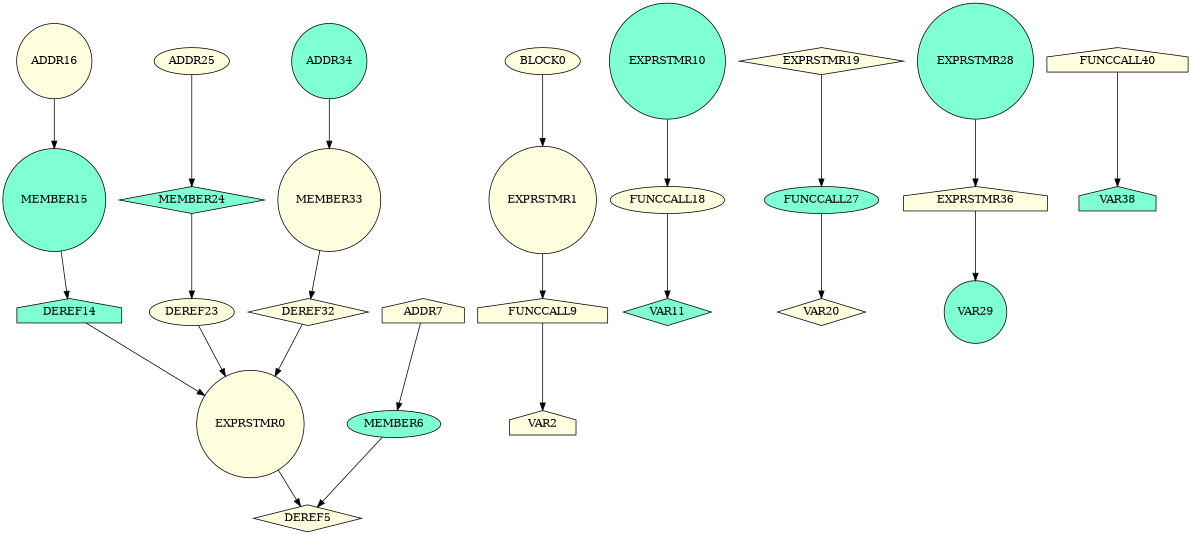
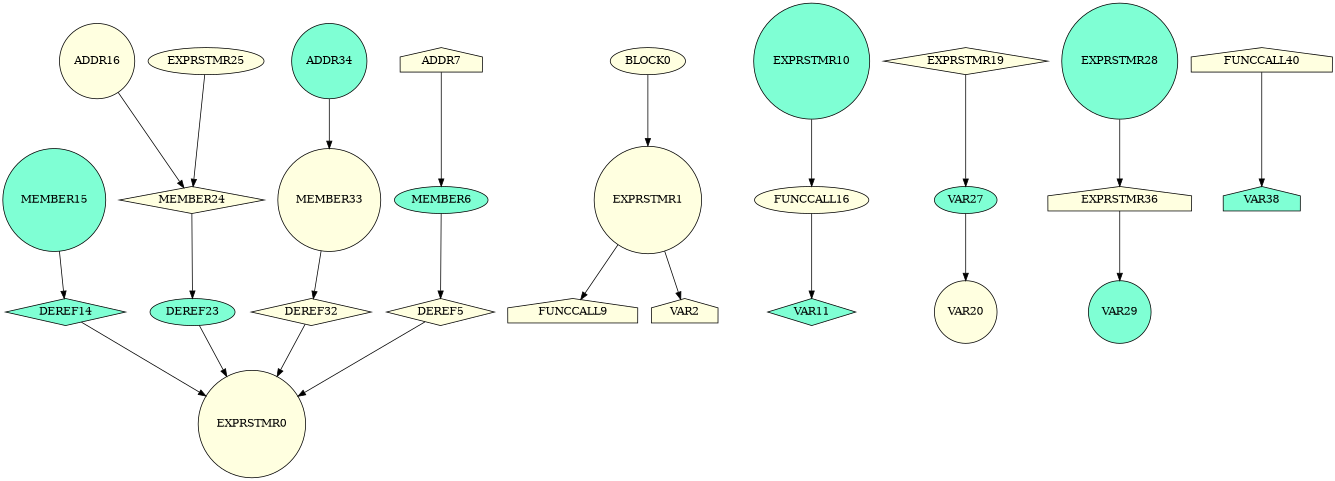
  digraph {
    node [fillcolor=lightyellow shape=circle style=filled]
    DEREF5 [shape=diamond]
    n2 [label=EXPRSTMR0]
    MEMBER6 [fillcolor=aquamarine shape=ellipse]
    ADDR7 [shape=house]
    FUNCCALL9 [shape=house]
    VAR2 [shape=house]
    EXPRSTMR1
-   DEREF14 [fillcolor=aquamarine shape=house]
+   DEREF14 [fillcolor=aquamarine shape=diamond]
    MEMBER15 [fillcolor=aquamarine]
    ADDR16
-   FUNCCALL18 [shape=ellipse]
+   FUNCCALL18 [shape=ellipse label=FUNCCALL16]
    VAR11 [fillcolor=aquamarine shape=diamond]
    EXPRSTMR10 [fillcolor=aquamarine]
-   DEREF23 [shape=ellipse]
-   MEMBER24 [fillcolor=aquamarine shape=diamond]
-   ADDR25 [shape=ellipse]
-   FUNCCALL27 [fillcolor=aquamarine shape=ellipse]
-   VAR20 [shape=diamond]
+   DEREF23 [fillcolor=aquamarine shape=ellipse]
+   MEMBER24 [shape=diamond]
+   ADDR25 [shape=ellipse label=EXPRSTMR25]
+   FUNCCALL27 [fillcolor=aquamarine shape=ellipse label=VAR27]
+   VAR20
    EXPRSTMR19 [shape=diamond]
    DEREF32 [shape=diamond]
    MEMBER33
    ADDR34 [fillcolor=aquamarine]
    n23 [label=EXPRSTMR36 shape=house]
    VAR29 [fillcolor=aquamarine]
    EXPRSTMR28 [fillcolor=aquamarine]
    FUNCCALL40 [shape=house]
    VAR38 [fillcolor=aquamarine shape=house]
    BLOCK0 [shape=ellipse]
-   n2 -> DEREF5
+   DEREF5 -> n2
    MEMBER6 -> DEREF5
    ADDR7 -> MEMBER6
-   FUNCCALL9 -> VAR2
+   EXPRSTMR1 -> VAR2
    EXPRSTMR1 -> FUNCCALL9
    DEREF14 -> n2
    MEMBER15 -> DEREF14
-   ADDR16 -> MEMBER15
+   ADDR16 -> MEMBER24
    FUNCCALL18 -> VAR11
    EXPRSTMR10 -> FUNCCALL18
    DEREF23 -> n2
    MEMBER24 -> DEREF23
    ADDR25 -> MEMBER24
    FUNCCALL27 -> VAR20
    EXPRSTMR19 -> FUNCCALL27
    DEREF32 -> n2
    MEMBER33 -> DEREF32
    ADDR34 -> MEMBER33
    n23 -> VAR29
    EXPRSTMR28 -> n23
    FUNCCALL40 -> VAR38
    BLOCK0 -> EXPRSTMR1
  }
